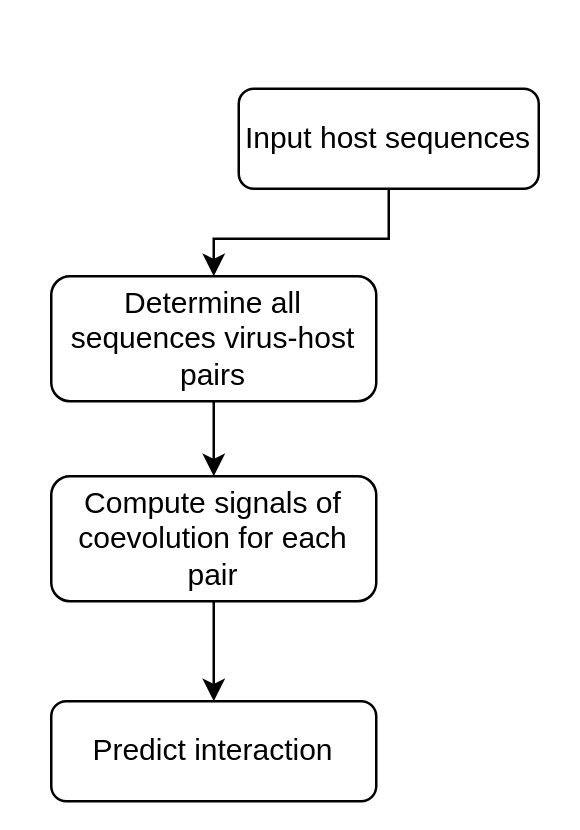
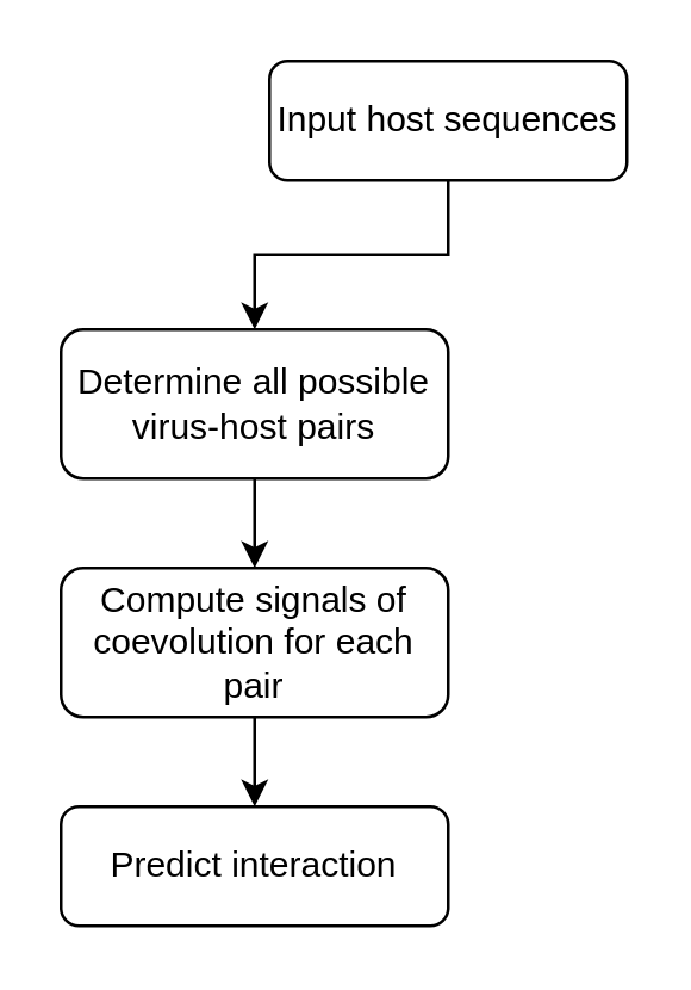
  <mxCell id="0" />
  <mxCell id="1" parent="0" />
  <mxCell id="2" style="edgeStyle=orthogonalEdgeStyle;rounded=0;orthogonalLoop=1;jettySize=auto;html=1;entryX=0.5;entryY=0;entryDx=0;entryDy=0;" edge="1" parent="1" source="3" target="5"><mxGeometry relative="1" as="geometry" /></mxCell>
- <mxCell id="3" value="Input host sequences" style="rounded=1;whiteSpace=wrap;html=1;" vertex="1" parent="1"><mxGeometry x="95" y="35" width="120" height="40" as="geometry" /></mxCell>
+ <mxCell id="3" value="Input host sequences" style="rounded=1;whiteSpace=wrap;html=1;" vertex="1" parent="1"><mxGeometry x="90" y="20" width="120" height="40" as="geometry" /></mxCell>
  <mxCell id="4" style="edgeStyle=orthogonalEdgeStyle;rounded=0;orthogonalLoop=1;jettySize=auto;html=1;entryX=0.5;entryY=0;entryDx=0;entryDy=0;" edge="1" parent="1" source="5" target="7"><mxGeometry relative="1" as="geometry" /></mxCell>
- <mxCell id="5" value="Determine all sequences virus-host pairs" style="rounded=1;whiteSpace=wrap;html=1;" vertex="1" parent="1"><mxGeometry x="20" y="110" width="130" height="50" as="geometry" /></mxCell>
+ <mxCell id="5" value="Determine all possible virus-host pairs" style="rounded=1;whiteSpace=wrap;html=1;" vertex="1" parent="1"><mxGeometry x="20" y="110" width="130" height="50" as="geometry" /></mxCell>
  <mxCell id="6" style="edgeStyle=orthogonalEdgeStyle;rounded=0;orthogonalLoop=1;jettySize=auto;html=1;entryX=0.5;entryY=0;entryDx=0;entryDy=0;" edge="1" parent="1" source="7" target="8"><mxGeometry relative="1" as="geometry" /></mxCell>
  <mxCell id="7" value="Compute signals of coevolution for each pair" style="rounded=1;whiteSpace=wrap;html=1;" vertex="1" parent="1"><mxGeometry x="20" y="190" width="130" height="50" as="geometry" /></mxCell>
- <mxCell id="8" value="Predict interaction" style="rounded=1;whiteSpace=wrap;html=1;" vertex="1" parent="1"><mxGeometry x="20" y="280" width="130" height="40" as="geometry" /></mxCell>
+ <mxCell id="8" value="Predict interaction" style="rounded=1;whiteSpace=wrap;html=1;" vertex="1" parent="1"><mxGeometry x="20" y="270" width="130" height="40" as="geometry" /></mxCell>
